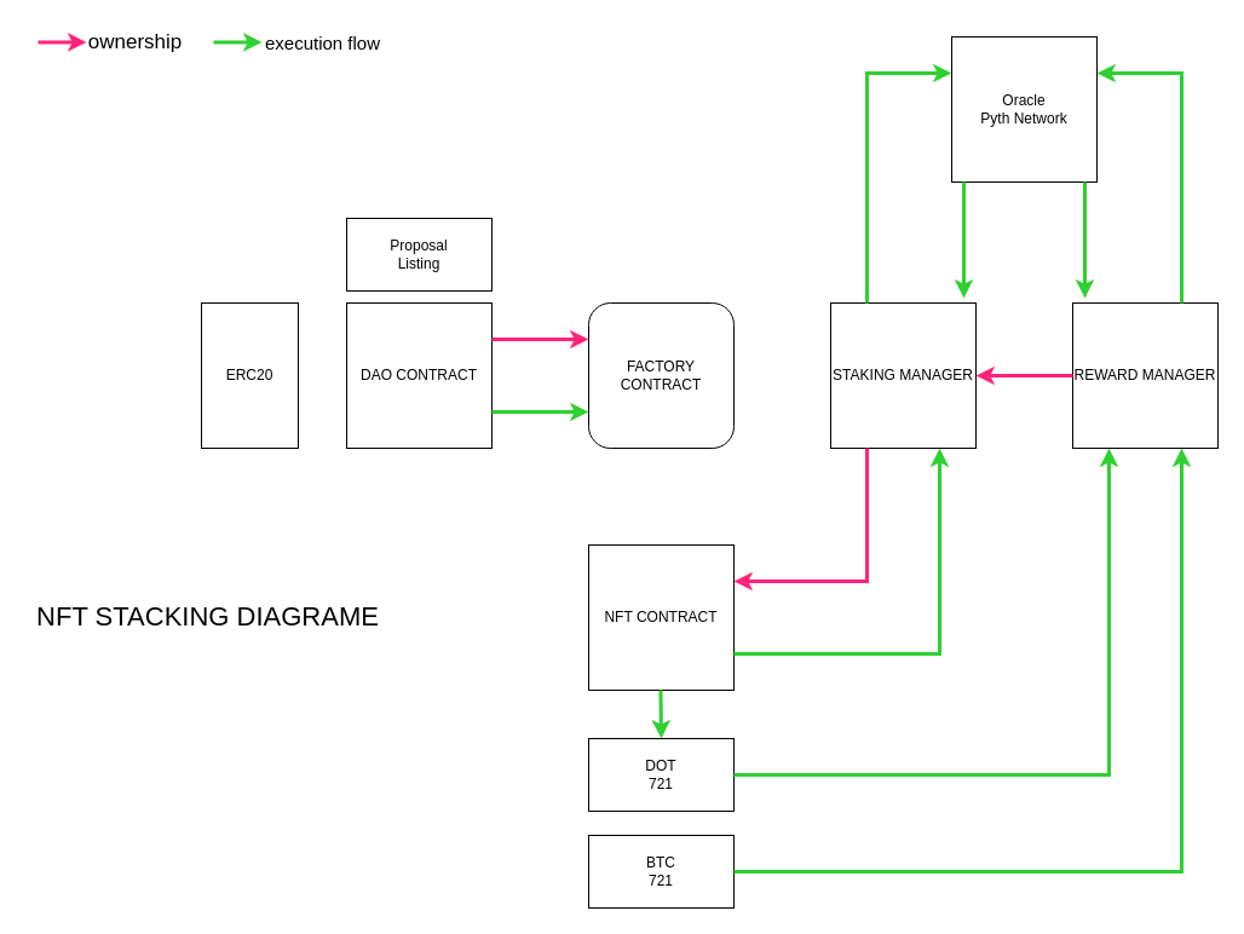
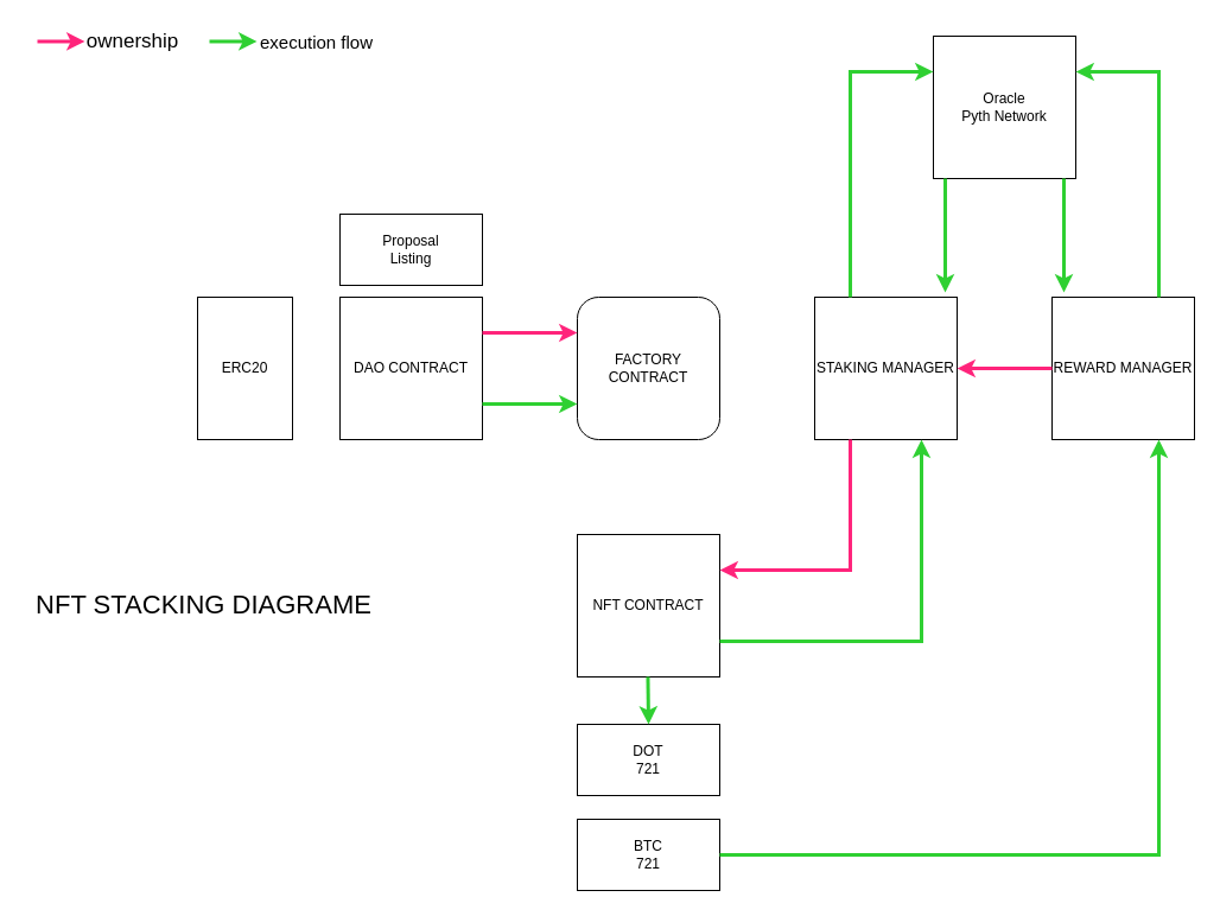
  <mxCell id="0" />
  <mxCell id="1" parent="0" />
  <mxCell id="2" value="DAO CONTRACT" style="whiteSpace=wrap;html=1;aspect=fixed;" vertex="1" parent="1"><mxGeometry x="286" y="250" width="120" height="120" as="geometry" /></mxCell>
  <mxCell id="3" value="FACTORY CONTRACT" style="whiteSpace=wrap;html=1;aspect=fixed;rounded=1;" vertex="1" parent="1"><mxGeometry x="486" y="250" width="120" height="120" as="geometry" /></mxCell>
  <mxCell id="4" value="STAKING MANAGER" style="whiteSpace=wrap;html=1;aspect=fixed;" vertex="1" parent="1"><mxGeometry x="686" y="250" width="120" height="120" as="geometry" /></mxCell>
  <mxCell id="5" value="REWARD MANAGER" style="whiteSpace=wrap;html=1;aspect=fixed;" vertex="1" parent="1"><mxGeometry x="886" y="250" width="120" height="120" as="geometry" /></mxCell>
  <mxCell id="6" value="" style="endArrow=classic;html=1;rounded=0;entryX=0;entryY=0.25;entryDx=0;entryDy=0;targetPerimeterSpacing=6;strokeColor=#FF247B;strokeWidth=3;exitX=1;exitY=0.25;exitDx=0;exitDy=0;" edge="1" parent="1" source="2" target="3"><mxGeometry width="50" height="50" relative="1" as="geometry"><mxPoint x="406" y="310" as="sourcePoint" /><mxPoint x="456" y="260" as="targetPoint" /></mxGeometry></mxCell>
  <mxCell id="7" value="" style="endArrow=classic;html=1;rounded=0;entryX=1;entryY=0.5;entryDx=0;entryDy=0;targetPerimeterSpacing=6;strokeColor=#FF247B;exitX=0;exitY=0.5;exitDx=0;exitDy=0;strokeWidth=3;" edge="1" parent="1" source="5" target="4"><mxGeometry width="50" height="50" relative="1" as="geometry"><mxPoint x="826" y="420" as="sourcePoint" /><mxPoint x="906" y="420" as="targetPoint" /></mxGeometry></mxCell>
  <mxCell id="8" value="NFT CONTRACT" style="whiteSpace=wrap;html=1;aspect=fixed;" vertex="1" parent="1"><mxGeometry x="486" y="450" width="120" height="120" as="geometry" /></mxCell>
  <mxCell id="9" value="" style="endArrow=classic;html=1;rounded=0;entryX=1;entryY=0.25;entryDx=0;entryDy=0;targetPerimeterSpacing=6;strokeColor=#FF247B;strokeWidth=3;exitX=0.25;exitY=1;exitDx=0;exitDy=0;" edge="1" parent="1" source="4" target="8"><mxGeometry width="50" height="50" relative="1" as="geometry"><mxPoint x="726" y="390" as="sourcePoint" /><mxPoint x="756" y="510" as="targetPoint" /><Array as="points"><mxPoint x="716" y="480" /></Array></mxGeometry></mxCell>
  <mxCell id="10" value="Proposal&lt;div&gt;Listing&lt;/div&gt;" style="whiteSpace=wrap;html=1;" vertex="1" parent="1"><mxGeometry x="286" y="180" width="120" height="60" as="geometry" /></mxCell>
  <mxCell id="11" value="DOT&lt;div&gt;721&lt;/div&gt;" style="rounded=0;whiteSpace=wrap;html=1;" vertex="1" parent="1"><mxGeometry x="486" y="610" width="120" height="60" as="geometry" /></mxCell>
  <mxCell id="12" value="" style="endArrow=classic;html=1;rounded=0;exitX=0.5;exitY=1;exitDx=0;exitDy=0;strokeColor=#2fd032;strokeWidth=3;entryX=0.5;entryY=0;entryDx=0;entryDy=0;" edge="1" parent="1" target="11"><mxGeometry width="50" height="50" relative="1" as="geometry"><mxPoint x="545.47" y="570" as="sourcePoint" /><mxPoint x="545" y="600" as="targetPoint" /></mxGeometry></mxCell>
- <mxCell id="13" value="" style="endArrow=classic;html=1;rounded=0;exitX=1;exitY=0.5;exitDx=0;exitDy=0;entryX=0.25;entryY=1;entryDx=0;entryDy=0;strokeColor=#2fd032;strokeWidth=3;" edge="1" parent="1" source="11" target="5"><mxGeometry width="50" height="50" relative="1" as="geometry"><mxPoint x="686" y="640" as="sourcePoint" /><mxPoint x="686" y="720" as="targetPoint" /><Array as="points"><mxPoint x="916" y="640" /></Array></mxGeometry></mxCell>
  <mxCell id="14" value="" style="endArrow=classic;html=1;rounded=0;exitX=1;exitY=0.75;exitDx=0;exitDy=0;entryX=0.75;entryY=1;entryDx=0;entryDy=0;strokeColor=#2fd032;strokeWidth=3;" edge="1" parent="1" source="8" target="4"><mxGeometry width="50" height="50" relative="1" as="geometry"><mxPoint x="616" y="650" as="sourcePoint" /><mxPoint x="956" y="380" as="targetPoint" /><Array as="points"><mxPoint x="776" y="540" /></Array></mxGeometry></mxCell>
  <mxCell id="15" value="BTC&lt;div&gt;721&lt;/div&gt;" style="rounded=0;whiteSpace=wrap;html=1;" vertex="1" parent="1"><mxGeometry x="486" y="690" width="120" height="60" as="geometry" /></mxCell>
  <mxCell id="16" value="" style="endArrow=classic;html=1;rounded=0;exitX=1;exitY=0.5;exitDx=0;exitDy=0;entryX=0.75;entryY=1;entryDx=0;entryDy=0;strokeColor=#2fd032;strokeWidth=3;" edge="1" parent="1" source="15" target="5"><mxGeometry width="50" height="50" relative="1" as="geometry"><mxPoint x="616" y="650" as="sourcePoint" /><mxPoint x="956" y="380" as="targetPoint" /><Array as="points"><mxPoint x="976" y="720" /></Array></mxGeometry></mxCell>
  <mxCell id="17" value="" style="endArrow=classic;html=1;rounded=0;targetPerimeterSpacing=6;strokeColor=#FF247B;strokeWidth=3;" edge="1" parent="1"><mxGeometry width="50" height="50" relative="1" as="geometry"><mxPoint x="31" y="34.47" as="sourcePoint" /><mxPoint x="71" y="34.47" as="targetPoint" /><Array as="points" /></mxGeometry></mxCell>
  <mxCell id="18" value="&lt;font style=&quot;font-size: 17px;&quot;&gt;ownership&lt;/font&gt;" style="text;html=1;align=center;verticalAlign=middle;resizable=0;points=[];autosize=1;strokeColor=none;fillColor=none;" vertex="1" parent="1"><mxGeometry x="61" y="20" width="100" height="30" as="geometry" /></mxCell>
  <mxCell id="19" value="" style="endArrow=classic;html=1;rounded=0;exitX=1;exitY=0.75;exitDx=0;exitDy=0;entryX=0;entryY=0.75;entryDx=0;entryDy=0;strokeColor=#2fd032;strokeWidth=3;" edge="1" parent="1" source="2" target="3"><mxGeometry width="50" height="50" relative="1" as="geometry"><mxPoint x="556" y="380" as="sourcePoint" /><mxPoint x="556" y="460" as="targetPoint" /></mxGeometry></mxCell>
  <mxCell id="20" value="" style="endArrow=classic;html=1;rounded=0;strokeColor=#2fd032;strokeWidth=3;" edge="1" parent="1"><mxGeometry width="50" height="50" relative="1" as="geometry"><mxPoint x="176" y="34.47" as="sourcePoint" /><mxPoint x="216" y="34.47" as="targetPoint" /></mxGeometry></mxCell>
  <mxCell id="21" value="&lt;font style=&quot;font-size: 15px;&quot;&gt;execution flow&lt;/font&gt;" style="text;html=1;align=center;verticalAlign=middle;resizable=0;points=[];autosize=1;strokeColor=none;fillColor=none;" vertex="1" parent="1"><mxGeometry x="206" y="20" width="120" height="30" as="geometry" /></mxCell>
  <mxCell id="22" value="Oracle&lt;div&gt;Pyth Network&lt;/div&gt;" style="whiteSpace=wrap;html=1;aspect=fixed;" vertex="1" parent="1"><mxGeometry x="786" y="30" width="120" height="120" as="geometry" /></mxCell>
  <mxCell id="23" value="ERC20" style="rounded=0;whiteSpace=wrap;html=1;" vertex="1" parent="1"><mxGeometry x="166" y="250" width="80" height="120" as="geometry" /></mxCell>
  <mxCell id="24" value="" style="endArrow=classic;html=1;rounded=0;exitX=0.25;exitY=0;exitDx=0;exitDy=0;entryX=0;entryY=0.25;entryDx=0;entryDy=0;strokeColor=#2fd032;strokeWidth=3;" edge="1" parent="1" source="4" target="22"><mxGeometry width="50" height="50" relative="1" as="geometry"><mxPoint x="666" y="100" as="sourcePoint" /><mxPoint x="746" y="100" as="targetPoint" /><Array as="points"><mxPoint x="716" y="60" /></Array></mxGeometry></mxCell>
  <mxCell id="25" value="" style="endArrow=classic;html=1;rounded=0;strokeColor=#2fd032;strokeWidth=3;" edge="1" parent="1"><mxGeometry width="50" height="50" relative="1" as="geometry"><mxPoint x="796" y="150" as="sourcePoint" /><mxPoint x="796" y="246" as="targetPoint" /><Array as="points" /></mxGeometry></mxCell>
  <mxCell id="26" value="" style="endArrow=classic;html=1;rounded=0;strokeColor=#2fd032;strokeWidth=3;" edge="1" parent="1"><mxGeometry width="50" height="50" relative="1" as="geometry"><mxPoint x="896" y="150" as="sourcePoint" /><mxPoint x="896" y="246" as="targetPoint" /><Array as="points" /></mxGeometry></mxCell>
  <mxCell id="27" value="" style="endArrow=classic;html=1;rounded=0;exitX=0.75;exitY=0;exitDx=0;exitDy=0;entryX=1;entryY=0.25;entryDx=0;entryDy=0;strokeColor=#2fd032;strokeWidth=3;" edge="1" parent="1" source="5" target="22"><mxGeometry width="50" height="50" relative="1" as="geometry"><mxPoint x="1026" y="240" as="sourcePoint" /><mxPoint x="1096" y="50" as="targetPoint" /><Array as="points"><mxPoint x="976" y="60" /></Array></mxGeometry></mxCell>
  <mxCell id="28" value="&lt;font style=&quot;font-size: 22px;&quot;&gt;NFT STACKING DIAGRAME&lt;/font&gt;" style="text;html=1;align=center;verticalAlign=middle;resizable=0;points=[];autosize=1;strokeColor=none;fillColor=none;" vertex="1" parent="1"><mxGeometry x="20" y="491" width="301" height="38" as="geometry" /></mxCell>
